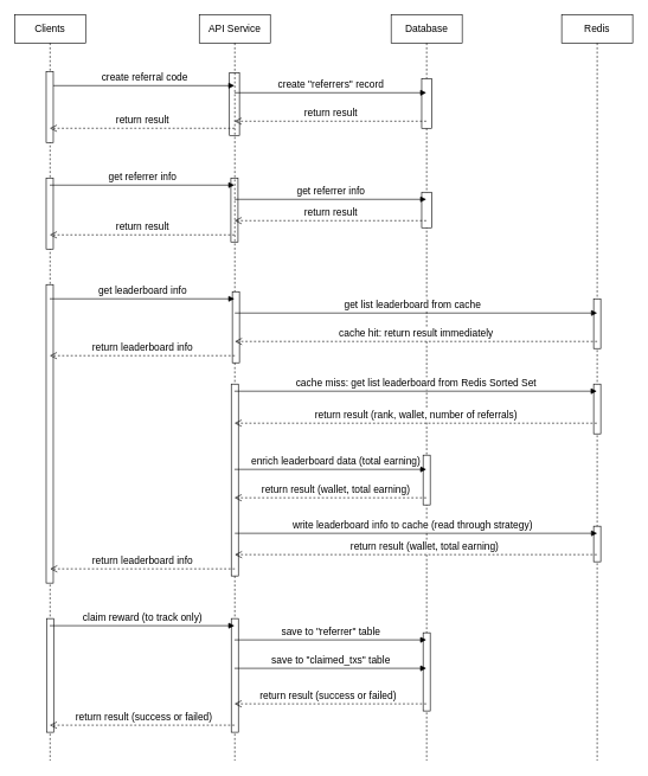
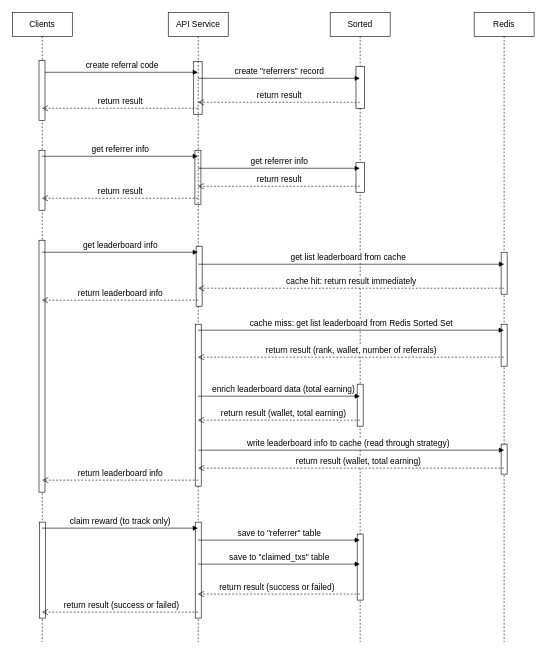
  <mxCell id="0" />
  <mxCell id="1" parent="0" />
  <mxCell id="2" value="" style="html=1;points=[];perimeter=orthogonalPerimeter;" vertex="1" parent="1"><mxGeometry x="324.5" y="250" width="10" height="90" as="geometry" /></mxCell>
  <mxCell id="3" value="" style="html=1;points=[];perimeter=orthogonalPerimeter;" vertex="1" parent="1"><mxGeometry x="322.5" y="102" width="14" height="88" as="geometry" /></mxCell>
  <mxCell id="4" value="Clients" style="shape=umlLifeline;perimeter=lifelinePerimeter;whiteSpace=wrap;html=1;container=1;collapsible=0;recursiveResize=0;outlineConnect=0;fontSize=14;" parent="1" vertex="1"><mxGeometry x="20" y="20" width="100" height="1050" as="geometry" /></mxCell>
  <mxCell id="5" value="" style="html=1;points=[];perimeter=orthogonalPerimeter;" vertex="1" parent="4"><mxGeometry x="44.5" y="80" width="10" height="100" as="geometry" /></mxCell>
  <mxCell id="6" value="" style="html=1;points=[];perimeter=orthogonalPerimeter;" vertex="1" parent="4"><mxGeometry x="44.5" y="230" width="10" height="100" as="geometry" /></mxCell>
  <mxCell id="7" value="" style="html=1;points=[];perimeter=orthogonalPerimeter;" vertex="1" parent="4"><mxGeometry x="44.5" y="380" width="10" height="420" as="geometry" /></mxCell>
  <mxCell id="8" value="" style="html=1;points=[];perimeter=orthogonalPerimeter;" vertex="1" parent="4"><mxGeometry x="45" y="850" width="10" height="160" as="geometry" /></mxCell>
  <mxCell id="9" value="API Service" style="shape=umlLifeline;perimeter=lifelinePerimeter;whiteSpace=wrap;html=1;container=1;collapsible=0;recursiveResize=0;outlineConnect=0;fontSize=14;" parent="1" vertex="1"><mxGeometry x="280" y="20" width="100" height="1050" as="geometry" /></mxCell>
  <mxCell id="10" value="" style="html=1;points=[];perimeter=orthogonalPerimeter;" vertex="1" parent="9"><mxGeometry x="46.5" y="390" width="10" height="100" as="geometry" /></mxCell>
  <mxCell id="11" value="" style="html=1;points=[];perimeter=orthogonalPerimeter;" vertex="1" parent="9"><mxGeometry x="45" y="520" width="10" height="270" as="geometry" /></mxCell>
  <mxCell id="12" value="" style="html=1;points=[];perimeter=orthogonalPerimeter;" vertex="1" parent="9"><mxGeometry x="45" y="850" width="10" height="160" as="geometry" /></mxCell>
- <mxCell id="13" value="Database" style="shape=umlLifeline;perimeter=lifelinePerimeter;whiteSpace=wrap;html=1;container=1;collapsible=0;recursiveResize=0;outlineConnect=0;fontSize=14;" parent="1" vertex="1"><mxGeometry x="550" y="20" width="100" height="1050" as="geometry" /></mxCell>
+ <mxCell id="13" value="Sorted" style="shape=umlLifeline;perimeter=lifelinePerimeter;whiteSpace=wrap;html=1;container=1;collapsible=0;recursiveResize=0;outlineConnect=0;fontSize=14;" parent="1" vertex="1"><mxGeometry x="550" y="20" width="100" height="1050" as="geometry" /></mxCell>
  <mxCell id="14" value="" style="html=1;points=[];perimeter=orthogonalPerimeter;" vertex="1" parent="13"><mxGeometry x="43" y="90" width="14" height="70" as="geometry" /></mxCell>
  <mxCell id="15" value="" style="html=1;points=[];perimeter=orthogonalPerimeter;" vertex="1" parent="13"><mxGeometry x="43" y="250" width="14" height="50" as="geometry" /></mxCell>
  <mxCell id="16" value="" style="html=1;points=[];perimeter=orthogonalPerimeter;" vertex="1" parent="13"><mxGeometry x="45" y="620" width="10" height="70" as="geometry" /></mxCell>
  <mxCell id="17" value="" style="html=1;points=[];perimeter=orthogonalPerimeter;" vertex="1" parent="13"><mxGeometry x="45" y="870" width="10" height="110" as="geometry" /></mxCell>
  <mxCell id="18" value="Redis" style="shape=umlLifeline;perimeter=lifelinePerimeter;whiteSpace=wrap;html=1;container=1;collapsible=0;recursiveResize=0;outlineConnect=0;fontSize=14;" parent="1" vertex="1"><mxGeometry x="790" y="20" width="100" height="1050" as="geometry" /></mxCell>
  <mxCell id="19" value="" style="html=1;points=[];perimeter=orthogonalPerimeter;" vertex="1" parent="18"><mxGeometry x="45" y="400" width="10" height="70" as="geometry" /></mxCell>
  <mxCell id="20" value="" style="html=1;points=[];perimeter=orthogonalPerimeter;" vertex="1" parent="18"><mxGeometry x="45" y="520" width="10" height="70" as="geometry" /></mxCell>
  <mxCell id="21" value="" style="html=1;points=[];perimeter=orthogonalPerimeter;" vertex="1" parent="18"><mxGeometry x="45" y="720" width="10" height="50" as="geometry" /></mxCell>
  <mxCell id="22" value="create referral code" style="html=1;verticalAlign=bottom;endArrow=block;rounded=0;fontSize=14;" parent="1" edge="1" source="5"><mxGeometry width="80" relative="1" as="geometry"><mxPoint x="69.5" y="120" as="sourcePoint" /><mxPoint x="329.5" y="120" as="targetPoint" /></mxGeometry></mxCell>
  <mxCell id="23" value="create &quot;referrers&quot; record" style="html=1;verticalAlign=bottom;endArrow=block;rounded=0;fontSize=14;" parent="1" edge="1"><mxGeometry width="80" relative="1" as="geometry"><mxPoint x="329.5" y="130" as="sourcePoint" /><mxPoint x="599.5" y="130" as="targetPoint" /></mxGeometry></mxCell>
  <mxCell id="24" value="return result" style="html=1;verticalAlign=bottom;endArrow=open;dashed=1;endSize=8;rounded=0;fontSize=14;" parent="1" edge="1"><mxGeometry relative="1" as="geometry"><mxPoint x="599.5" y="170" as="sourcePoint" /><mxPoint x="329.5" y="170" as="targetPoint" /></mxGeometry></mxCell>
  <mxCell id="25" value="return result" style="html=1;verticalAlign=bottom;endArrow=open;dashed=1;endSize=8;rounded=0;fontSize=14;" parent="1" edge="1"><mxGeometry relative="1" as="geometry"><mxPoint x="329.5" y="180" as="sourcePoint" /><mxPoint x="69.5" y="180" as="targetPoint" /></mxGeometry></mxCell>
  <mxCell id="26" value="get referrer info" style="html=1;verticalAlign=bottom;endArrow=block;rounded=0;fontSize=14;" parent="1" edge="1"><mxGeometry width="80" relative="1" as="geometry"><mxPoint x="69.5" y="260" as="sourcePoint" /><mxPoint x="329.5" y="260" as="targetPoint" /></mxGeometry></mxCell>
  <mxCell id="27" value="get referrer info" style="html=1;verticalAlign=bottom;endArrow=block;rounded=0;fontSize=14;" parent="1" edge="1"><mxGeometry width="80" relative="1" as="geometry"><mxPoint x="329.5" y="280" as="sourcePoint" /><mxPoint x="599.5" y="280" as="targetPoint" /></mxGeometry></mxCell>
  <mxCell id="28" value="return result" style="html=1;verticalAlign=bottom;endArrow=open;dashed=1;endSize=8;rounded=0;fontSize=14;" parent="1" edge="1"><mxGeometry relative="1" as="geometry"><mxPoint x="599.5" y="310" as="sourcePoint" /><mxPoint x="329.5" y="310" as="targetPoint" /></mxGeometry></mxCell>
  <mxCell id="29" value="return result" style="html=1;verticalAlign=bottom;endArrow=open;dashed=1;endSize=8;rounded=0;fontSize=14;" parent="1" edge="1"><mxGeometry relative="1" as="geometry"><mxPoint x="329.5" y="330" as="sourcePoint" /><mxPoint x="69.5" y="330" as="targetPoint" /></mxGeometry></mxCell>
  <mxCell id="30" value="get leaderboard info" style="html=1;verticalAlign=bottom;endArrow=block;rounded=0;fontSize=14;" parent="1" edge="1"><mxGeometry width="80" relative="1" as="geometry"><mxPoint x="69.5" y="420" as="sourcePoint" /><mxPoint x="329.5" y="420" as="targetPoint" /></mxGeometry></mxCell>
  <mxCell id="31" value="cache miss: get list leaderboard from Redis Sorted Set" style="html=1;verticalAlign=bottom;endArrow=block;rounded=0;fontSize=14;" parent="1" edge="1"><mxGeometry width="80" relative="1" as="geometry"><mxPoint x="329.5" y="550" as="sourcePoint" /><mxPoint x="839.5" y="550" as="targetPoint" /></mxGeometry></mxCell>
  <mxCell id="32" value="return result (rank, wallet, number of referrals)" style="html=1;verticalAlign=bottom;endArrow=open;dashed=1;endSize=8;rounded=0;fontSize=14;" parent="1" edge="1"><mxGeometry relative="1" as="geometry"><mxPoint x="839.5" y="595" as="sourcePoint" /><mxPoint x="329.5" y="595" as="targetPoint" /></mxGeometry></mxCell>
  <mxCell id="33" value="enrich leaderboard data (total earning)" style="html=1;verticalAlign=bottom;endArrow=block;rounded=0;fontSize=14;" parent="1" edge="1"><mxGeometry x="0.041" width="80" relative="1" as="geometry"><mxPoint x="329.5" y="660" as="sourcePoint" /><mxPoint x="599.5" y="660" as="targetPoint" /><mxPoint x="1" as="offset" /></mxGeometry></mxCell>
  <mxCell id="34" value="return result (wallet, total earning)" style="html=1;verticalAlign=bottom;endArrow=open;dashed=1;endSize=8;rounded=0;fontSize=14;" parent="1" edge="1"><mxGeometry x="-0.041" relative="1" as="geometry"><mxPoint x="599.5" y="700" as="sourcePoint" /><mxPoint x="329.5" y="700" as="targetPoint" /><mxPoint x="1" as="offset" /></mxGeometry></mxCell>
  <mxCell id="35" value="return leaderboard info" style="html=1;verticalAlign=bottom;endArrow=open;dashed=1;endSize=8;rounded=0;fontSize=14;" parent="1" edge="1"><mxGeometry relative="1" as="geometry"><mxPoint x="330" y="800" as="sourcePoint" /><mxPoint x="70" y="800" as="targetPoint" /><mxPoint as="offset" /></mxGeometry></mxCell>
  <mxCell id="36" value="claim reward (to track only)" style="html=1;verticalAlign=bottom;endArrow=block;rounded=0;fontSize=14;" parent="1" edge="1"><mxGeometry width="80" relative="1" as="geometry"><mxPoint x="69.5" y="880" as="sourcePoint" /><mxPoint x="329.5" y="880" as="targetPoint" /></mxGeometry></mxCell>
  <mxCell id="37" value="save to &quot;referrer&quot; table" style="html=1;verticalAlign=bottom;endArrow=block;rounded=0;fontSize=14;" parent="1" edge="1"><mxGeometry width="80" relative="1" as="geometry"><mxPoint x="329.5" y="900" as="sourcePoint" /><mxPoint x="599.5" y="900" as="targetPoint" /></mxGeometry></mxCell>
  <mxCell id="38" value="save to &quot;claimed_txs&quot; table" style="html=1;verticalAlign=bottom;endArrow=block;rounded=0;fontSize=14;" parent="1" edge="1"><mxGeometry width="80" relative="1" as="geometry"><mxPoint x="329.5" y="940" as="sourcePoint" /><mxPoint x="599.5" y="940" as="targetPoint" /></mxGeometry></mxCell>
  <mxCell id="39" value="return result (success or failed)" style="html=1;verticalAlign=bottom;endArrow=open;dashed=1;endSize=8;rounded=0;fontSize=14;" parent="1" edge="1"><mxGeometry x="0.033" relative="1" as="geometry"><mxPoint x="599.5" y="990" as="sourcePoint" /><mxPoint x="329.5" y="990" as="targetPoint" /><mxPoint as="offset" /></mxGeometry></mxCell>
  <mxCell id="40" value="return result (success or failed)" style="html=1;verticalAlign=bottom;endArrow=open;dashed=1;endSize=8;rounded=0;fontSize=14;" parent="1" edge="1"><mxGeometry x="-0.004" relative="1" as="geometry"><mxPoint x="329.5" y="1020" as="sourcePoint" /><mxPoint x="69.5" y="1020" as="targetPoint" /><mxPoint x="1" as="offset" /></mxGeometry></mxCell>
  <mxCell id="41" value="get list leaderboard from cache" style="html=1;verticalAlign=bottom;endArrow=block;rounded=0;fontSize=14;" edge="1" parent="1"><mxGeometry x="-0.02" width="80" relative="1" as="geometry"><mxPoint x="330" y="440" as="sourcePoint" /><mxPoint x="840" y="440" as="targetPoint" /><mxPoint as="offset" /></mxGeometry></mxCell>
  <mxCell id="42" value="write leaderboard info to cache (read through strategy)" style="html=1;verticalAlign=bottom;endArrow=block;rounded=0;fontSize=14;" edge="1" parent="1"><mxGeometry x="-0.02" width="80" relative="1" as="geometry"><mxPoint x="330" y="750" as="sourcePoint" /><mxPoint x="840" y="750" as="targetPoint" /><mxPoint as="offset" /></mxGeometry></mxCell>
  <mxCell id="43" value="cache hit: return result immediately" style="html=1;verticalAlign=bottom;endArrow=open;dashed=1;endSize=8;rounded=0;fontSize=14;" edge="1" parent="1"><mxGeometry relative="1" as="geometry"><mxPoint x="840" y="480" as="sourcePoint" /><mxPoint x="330" y="480" as="targetPoint" /></mxGeometry></mxCell>
  <mxCell id="44" value="return leaderboard info" style="html=1;verticalAlign=bottom;endArrow=open;dashed=1;endSize=8;rounded=0;fontSize=14;" edge="1" parent="1" target="4"><mxGeometry relative="1" as="geometry"><mxPoint x="330" y="500" as="sourcePoint" /><mxPoint x="-180" y="500" as="targetPoint" /></mxGeometry></mxCell>
  <mxCell id="45" value="return result (wallet, total earning)" style="html=1;verticalAlign=bottom;endArrow=open;dashed=1;endSize=8;rounded=0;fontSize=14;" edge="1" parent="1" source="18"><mxGeometry x="-0.041" relative="1" as="geometry"><mxPoint x="600" y="780" as="sourcePoint" /><mxPoint x="330" y="780" as="targetPoint" /><mxPoint x="1" as="offset" /></mxGeometry></mxCell>
